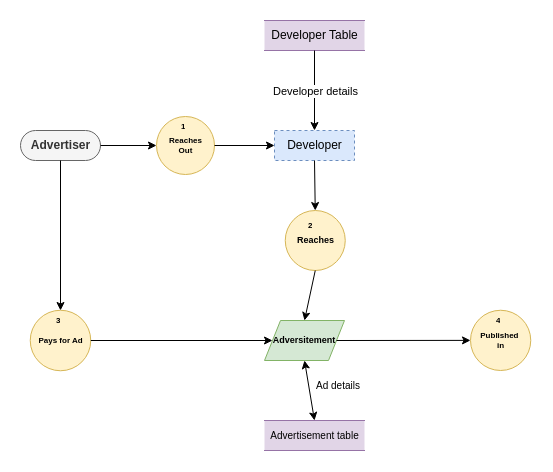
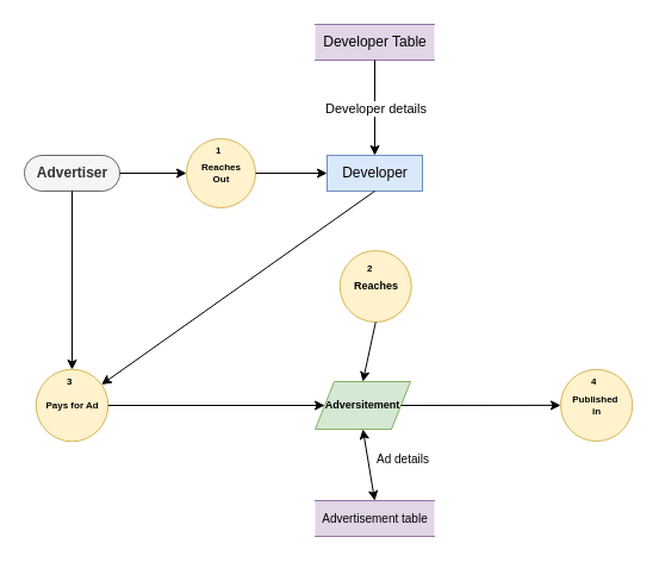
  <mxCell id="0" />
  <mxCell id="1" parent="0" />
  <mxCell id="2" value="Advertiser" style="html=1;dashed=0;whitespace=wrap;shape=mxgraph.dfd.start;fillColor=#f5f5f5;fontColor=#333333;strokeColor=#666666;fontStyle=1" vertex="1" parent="1"><mxGeometry x="20" y="130" width="80" height="30" as="geometry" /></mxCell>
- <mxCell id="3" value="Developer" style="html=1;dashed=1;whitespace=wrap;fillColor=#dae8fc;strokeColor=#6c8ebf;" vertex="1" parent="1"><mxGeometry x="274" y="130" width="80" height="30" as="geometry" /></mxCell>
+ <mxCell id="3" value="Developer" style="html=1;dashed=0;whitespace=wrap;fillColor=#dae8fc;strokeColor=#6c8ebf;" vertex="1" parent="1"><mxGeometry x="274" y="130" width="80" height="30" as="geometry" /></mxCell>
  <mxCell id="4" value="Developer Table" style="html=1;dashed=0;whitespace=wrap;shape=partialRectangle;right=0;left=0;fillColor=#e1d5e7;strokeColor=#9673a6;" vertex="1" parent="1"><mxGeometry x="264" y="20" width="100" height="30" as="geometry" /></mxCell>
  <mxCell id="5" value="Advertisement table" style="html=1;dashed=0;whitespace=wrap;shape=partialRectangle;right=0;left=0;fillColor=#e1d5e7;strokeColor=#9673a6;fontSize=10;" vertex="1" parent="1"><mxGeometry x="264" y="420" width="100" height="30" as="geometry" /></mxCell>
  <mxCell id="6" value="" style="endArrow=classic;html=1;rounded=0;entryX=0.5;entryY=0;entryDx=0;entryDy=0;exitX=0.5;exitY=1;exitDx=0;exitDy=0;" edge="1" parent="1" source="4" target="3"><mxGeometry relative="1" as="geometry"><mxPoint x="364" y="90" as="sourcePoint" /><mxPoint x="394" y="170" as="targetPoint" /></mxGeometry></mxCell>
  <mxCell id="7" value="Developer details" style="edgeLabel;resizable=0;html=1;align=center;verticalAlign=middle;" connectable="0" vertex="1" parent="6"><mxGeometry relative="1" as="geometry" /></mxCell>
  <mxCell id="8" value="Reaches&lt;br&gt;Out" style="shape=ellipse;html=1;dashed=0;whitespace=wrap;aspect=fixed;perimeter=ellipsePerimeter;fontSize=8;fillColor=#fff2cc;strokeColor=#d6b656;fontStyle=1" vertex="1" parent="1"><mxGeometry x="156" y="116" width="58" height="58" as="geometry" /></mxCell>
  <mxCell id="9" value="" style="endArrow=classic;html=1;rounded=0;fontSize=6;exitX=1;exitY=0.5;exitDx=0;exitDy=0;exitPerimeter=0;entryX=0;entryY=0.5;entryDx=0;entryDy=0;" edge="1" parent="1" source="2" target="8"><mxGeometry width="50" height="50" relative="1" as="geometry"><mxPoint x="370" y="190" as="sourcePoint" /><mxPoint x="420" y="140" as="targetPoint" /></mxGeometry></mxCell>
  <mxCell id="10" value="" style="endArrow=classic;html=1;rounded=0;fontSize=6;exitX=1;exitY=0.5;exitDx=0;exitDy=0;entryX=0;entryY=0.5;entryDx=0;entryDy=0;" edge="1" parent="1" source="8" target="3"><mxGeometry width="50" height="50" relative="1" as="geometry"><mxPoint x="370" y="190" as="sourcePoint" /><mxPoint x="340" y="145" as="targetPoint" /></mxGeometry></mxCell>
  <mxCell id="11" value="Reaches" style="shape=ellipse;html=1;dashed=0;whitespace=wrap;aspect=fixed;perimeter=ellipsePerimeter;fontSize=9;fontStyle=1;fillColor=#fff2cc;strokeColor=#d6b656;" vertex="1" parent="1"><mxGeometry x="284.75" y="210" width="60" height="60" as="geometry" /></mxCell>
  <mxCell id="12" value="Adversitement" style="shape=parallelogram;perimeter=parallelogramPerimeter;whiteSpace=wrap;html=1;dashed=0;fontSize=9;fontStyle=1;fillColor=#d5e8d4;strokeColor=#82b366;" vertex="1" parent="1"><mxGeometry x="264" y="320" width="80" height="40" as="geometry" /></mxCell>
- <mxCell id="13" value="" style="endArrow=classic;html=1;rounded=0;fontSize=9;exitX=0.5;exitY=1;exitDx=0;exitDy=0;entryX=0.5;entryY=0;entryDx=0;entryDy=0;" edge="1" parent="1" source="3" target="11"><mxGeometry width="50" height="50" relative="1" as="geometry"><mxPoint x="370" y="190" as="sourcePoint" /><mxPoint x="420" y="140" as="targetPoint" /></mxGeometry></mxCell>
+ <mxCell id="13" value="" style="endArrow=classic;html=1;rounded=0;fontSize=9;exitX=0.5;exitY=1;exitDx=0;exitDy=0;" edge="1" parent="1" source="3" target="20"><mxGeometry width="50" height="50" relative="1" as="geometry"><mxPoint x="370" y="190" as="sourcePoint" /><mxPoint x="420" y="140" as="targetPoint" /></mxGeometry></mxCell>
  <mxCell id="14" value="Published&amp;nbsp;&lt;br style=&quot;font-size: 8px;&quot;&gt;in" style="shape=ellipse;html=1;dashed=0;whitespace=wrap;aspect=fixed;perimeter=ellipsePerimeter;fontSize=8;fontStyle=1;fillColor=#fff2cc;strokeColor=#d6b656;" vertex="1" parent="1"><mxGeometry x="470" y="309.75" width="60.25" height="60.25" as="geometry" /></mxCell>
  <mxCell id="15" value="" style="endArrow=classic;html=1;rounded=0;fontSize=9;exitX=1;exitY=0.5;exitDx=0;exitDy=0;entryX=0;entryY=0.5;entryDx=0;entryDy=0;" edge="1" parent="1" source="12" target="14"><mxGeometry width="50" height="50" relative="1" as="geometry"><mxPoint x="370" y="190" as="sourcePoint" /><mxPoint x="420" y="140" as="targetPoint" /></mxGeometry></mxCell>
  <mxCell id="16" value="" style="endArrow=classic;html=1;rounded=0;fontSize=9;exitX=0.5;exitY=1;exitDx=0;exitDy=0;entryX=0.5;entryY=0;entryDx=0;entryDy=0;" edge="1" parent="1" source="11" target="12"><mxGeometry width="50" height="50" relative="1" as="geometry"><mxPoint x="370" y="190" as="sourcePoint" /><mxPoint x="420" y="140" as="targetPoint" /></mxGeometry></mxCell>
  <mxCell id="17" value="" style="endArrow=classic;startArrow=classic;html=1;rounded=0;fontSize=9;entryX=0.5;entryY=1;entryDx=0;entryDy=0;exitX=0.5;exitY=0;exitDx=0;exitDy=0;" edge="1" parent="1" source="5" target="12"><mxGeometry width="50" height="50" relative="1" as="geometry"><mxPoint x="150" y="410" as="sourcePoint" /><mxPoint x="200" y="360" as="targetPoint" /></mxGeometry></mxCell>
  <mxCell id="18" value="Ad details" style="text;strokeColor=none;fillColor=none;align=left;verticalAlign=middle;spacingLeft=4;spacingRight=4;overflow=hidden;points=[[0,0.5],[1,0.5]];portConstraint=eastwest;rotatable=0;whiteSpace=wrap;html=1;fontSize=10;" vertex="1" parent="1"><mxGeometry x="310" y="370.25" width="80" height="30" as="geometry" /></mxCell>
  <mxCell id="19" value="" style="endArrow=classic;html=1;rounded=0;fontSize=10;exitX=0.5;exitY=0.5;exitDx=0;exitDy=15;exitPerimeter=0;" edge="1" parent="1" source="2"><mxGeometry width="50" height="50" relative="1" as="geometry"><mxPoint x="370" y="190" as="sourcePoint" /><mxPoint x="60" y="310" as="targetPoint" /></mxGeometry></mxCell>
  <mxCell id="20" value="Pays for Ad" style="shape=ellipse;html=1;dashed=0;whitespace=wrap;aspect=fixed;perimeter=ellipsePerimeter;fontSize=8;fontStyle=1;fillColor=#fff2cc;strokeColor=#d6b656;" vertex="1" parent="1"><mxGeometry x="29.75" y="309.75" width="60.5" height="60.5" as="geometry" /></mxCell>
  <mxCell id="21" value="" style="endArrow=classic;html=1;rounded=0;fontSize=10;exitX=1;exitY=0.5;exitDx=0;exitDy=0;entryX=0;entryY=0.5;entryDx=0;entryDy=0;" edge="1" parent="1" source="20" target="12"><mxGeometry width="50" height="50" relative="1" as="geometry"><mxPoint x="370" y="190" as="sourcePoint" /><mxPoint x="420" y="140" as="targetPoint" /></mxGeometry></mxCell>
  <mxCell id="22" value="1" style="text;strokeColor=none;fillColor=none;align=left;verticalAlign=middle;spacingLeft=4;spacingRight=4;overflow=hidden;points=[[0,0.5],[1,0.5]];portConstraint=eastwest;rotatable=0;whiteSpace=wrap;html=1;fontSize=8;fontStyle=1" vertex="1" parent="1"><mxGeometry x="175" y="116" width="20" height="20" as="geometry" /></mxCell>
  <mxCell id="23" value="2" style="text;strokeColor=none;fillColor=none;align=left;verticalAlign=middle;spacingLeft=4;spacingRight=4;overflow=hidden;points=[[0,0.5],[1,0.5]];portConstraint=eastwest;rotatable=0;whiteSpace=wrap;html=1;fontSize=8;fontStyle=1" vertex="1" parent="1"><mxGeometry x="302" y="215" width="20" height="20" as="geometry" /></mxCell>
  <mxCell id="24" value="3" style="text;strokeColor=none;fillColor=none;align=left;verticalAlign=middle;spacingLeft=4;spacingRight=4;overflow=hidden;points=[[0,0.5],[1,0.5]];portConstraint=eastwest;rotatable=0;whiteSpace=wrap;html=1;fontSize=8;fontStyle=1" vertex="1" parent="1"><mxGeometry x="50" y="309.75" width="20" height="20" as="geometry" /></mxCell>
  <mxCell id="25" value="4" style="text;strokeColor=none;fillColor=none;align=left;verticalAlign=middle;spacingLeft=4;spacingRight=4;overflow=hidden;points=[[0,0.5],[1,0.5]];portConstraint=eastwest;rotatable=0;whiteSpace=wrap;html=1;fontSize=8;fontStyle=1" vertex="1" parent="1"><mxGeometry x="490.13" y="309.75" width="20" height="20" as="geometry" /></mxCell>
